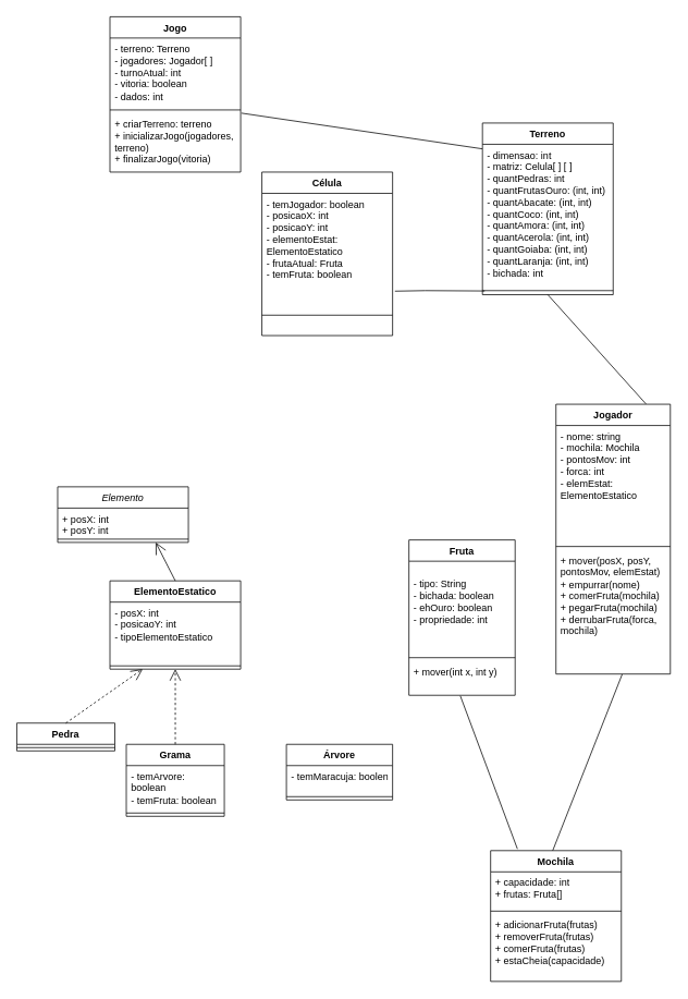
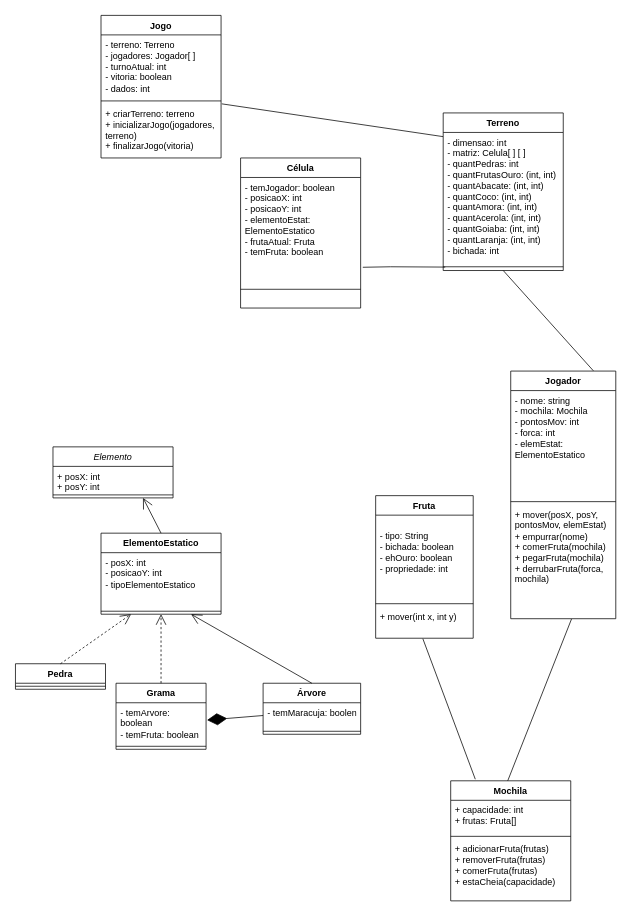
  <mxCell id="0" />
  <mxCell id="1" parent="0" />
  <mxCell id="2" value="Terreno" style="swimlane;fontStyle=1;align=center;verticalAlign=top;childLayout=stackLayout;horizontal=1;startSize=26;horizontalStack=0;resizeParent=1;resizeParentMax=0;resizeLast=0;collapsible=1;marginBottom=0;whiteSpace=wrap;html=1;" vertex="1" parent="1"><mxGeometry x="590" y="150" width="160" height="210" as="geometry" /></mxCell>
  <mxCell id="3" value="- dimensao: int&lt;br&gt;- matriz: Celula[ ] [ ]&lt;div&gt;- quantPedras: int&lt;/div&gt;&lt;div&gt;- quantFrutasOuro: (int, int)&lt;/div&gt;&lt;div&gt;- quantAbacate&lt;span style=&quot;background-color: initial;&quot;&gt;: (int, int)&lt;/span&gt;&lt;/div&gt;&lt;div&gt;- quantCoco:&amp;nbsp;&lt;span style=&quot;background-color: initial;&quot;&gt;(int, int)&lt;/span&gt;&lt;/div&gt;&lt;div&gt;&lt;span style=&quot;background-color: initial;&quot;&gt;- quantAmora&lt;/span&gt;&lt;span style=&quot;background-color: initial;&quot;&gt;: (int, int)&lt;/span&gt;&lt;/div&gt;&lt;div&gt;- quantAcerola&lt;span style=&quot;background-color: initial;&quot;&gt;: (int, int)&lt;/span&gt;&lt;/div&gt;&lt;div&gt;&lt;span style=&quot;background-color: initial;&quot;&gt;- quantGoiaba&lt;/span&gt;&lt;span style=&quot;background-color: initial;&quot;&gt;: (int, int)&lt;/span&gt;&lt;/div&gt;&lt;div&gt;- quantLaranja&lt;span style=&quot;background-color: initial;&quot;&gt;: (int, int)&lt;/span&gt;&lt;/div&gt;&lt;div&gt;&lt;span style=&quot;background-color: initial;&quot;&gt;- bichada&lt;/span&gt;&lt;span style=&quot;background-color: initial;&quot;&gt;: int&lt;/span&gt;&lt;/div&gt;" style="text;strokeColor=none;fillColor=none;align=left;verticalAlign=top;spacingLeft=4;spacingRight=4;overflow=hidden;rotatable=0;points=[[0,0.5],[1,0.5]];portConstraint=eastwest;whiteSpace=wrap;html=1;" vertex="1" parent="2"><mxGeometry y="26" width="160" height="174" as="geometry" /></mxCell>
  <mxCell id="4" value="" style="line;strokeWidth=1;fillColor=none;align=left;verticalAlign=middle;spacingTop=-1;spacingLeft=3;spacingRight=3;rotatable=0;labelPosition=right;points=[];portConstraint=eastwest;strokeColor=inherit;" vertex="1" parent="2"><mxGeometry y="200" width="160" height="10" as="geometry" /></mxCell>
  <mxCell id="5" value="&lt;i style=&quot;font-weight: normal;&quot;&gt;Elemento&lt;/i&gt;" style="swimlane;fontStyle=1;align=center;verticalAlign=top;childLayout=stackLayout;horizontal=1;startSize=26;horizontalStack=0;resizeParent=1;resizeParentMax=0;resizeLast=0;collapsible=1;marginBottom=0;whiteSpace=wrap;html=1;" vertex="1" parent="1"><mxGeometry x="70" y="595" width="160" height="68" as="geometry" /></mxCell>
  <mxCell id="6" value="+ posX: int&lt;div&gt;+ posY: int&lt;/div&gt;" style="text;strokeColor=none;fillColor=none;align=left;verticalAlign=top;spacingLeft=4;spacingRight=4;overflow=hidden;rotatable=0;points=[[0,0.5],[1,0.5]];portConstraint=eastwest;whiteSpace=wrap;html=1;" vertex="1" parent="5"><mxGeometry y="26" width="160" height="34" as="geometry" /></mxCell>
  <mxCell id="7" value="" style="line;strokeWidth=1;fillColor=none;align=left;verticalAlign=middle;spacingTop=-1;spacingLeft=3;spacingRight=3;rotatable=0;labelPosition=right;points=[];portConstraint=eastwest;strokeColor=inherit;" vertex="1" parent="5"><mxGeometry y="60" width="160" height="8" as="geometry" /></mxCell>
  <mxCell id="8" value="Jogador" style="swimlane;fontStyle=1;align=center;verticalAlign=top;childLayout=stackLayout;horizontal=1;startSize=26;horizontalStack=0;resizeParent=1;resizeParentMax=0;resizeLast=0;collapsible=1;marginBottom=0;whiteSpace=wrap;html=1;" vertex="1" parent="1"><mxGeometry x="680" y="494" width="140" height="330" as="geometry" /></mxCell>
  <mxCell id="9" value="- nome: string&lt;div&gt;- mochila: Mochila&lt;br&gt;- pontosMov: int&lt;/div&gt;&lt;div&gt;- forca: int&lt;/div&gt;&lt;div&gt;&lt;div&gt;- elemEstat: ElementoEstatico&lt;/div&gt;&lt;/div&gt;&lt;div&gt;&lt;br&gt;&lt;/div&gt;" style="text;strokeColor=none;fillColor=none;align=left;verticalAlign=top;spacingLeft=4;spacingRight=4;overflow=hidden;rotatable=0;points=[[0,0.5],[1,0.5]];portConstraint=eastwest;whiteSpace=wrap;html=1;" vertex="1" parent="8"><mxGeometry y="26" width="140" height="144" as="geometry" /></mxCell>
  <mxCell id="10" value="" style="line;strokeWidth=1;fillColor=none;align=left;verticalAlign=middle;spacingTop=-1;spacingLeft=3;spacingRight=3;rotatable=0;labelPosition=right;points=[];portConstraint=eastwest;strokeColor=inherit;" vertex="1" parent="8"><mxGeometry y="170" width="140" height="8" as="geometry" /></mxCell>
  <mxCell id="11" value="+ mover(posX, posY, pontosMov, elemEstat)&lt;br&gt;+ empurrar(nome)&lt;br&gt;+ comerFruta(mochila)&lt;br&gt;+ pegarFruta(mochila)&lt;br&gt;+ derrubarFruta(forca, mochila&lt;span style=&quot;background-color: initial;&quot;&gt;)&lt;/span&gt;&lt;div&gt;&lt;div&gt;&lt;div&gt;&lt;br&gt;&lt;/div&gt;&lt;/div&gt;&lt;/div&gt;" style="text;strokeColor=none;fillColor=none;align=left;verticalAlign=top;spacingLeft=4;spacingRight=4;overflow=hidden;rotatable=0;points=[[0,0.5],[1,0.5]];portConstraint=eastwest;whiteSpace=wrap;html=1;" vertex="1" parent="8"><mxGeometry y="178" width="140" height="152" as="geometry" /></mxCell>
  <mxCell id="12" value="Fruta" style="swimlane;fontStyle=1;align=center;verticalAlign=top;childLayout=stackLayout;horizontal=1;startSize=26;horizontalStack=0;resizeParent=1;resizeParentMax=0;resizeLast=0;collapsible=1;marginBottom=0;whiteSpace=wrap;html=1;" vertex="1" parent="1"><mxGeometry x="500" y="660" width="130" height="190" as="geometry" /></mxCell>
  <mxCell id="13" value="&lt;div&gt;&lt;br&gt;&lt;/div&gt;- tipo: String&lt;br&gt;- bichada: boolean&lt;div&gt;- ehOuro: boolean&lt;br&gt;- propriedade: int&lt;div&gt;&lt;br&gt;&lt;/div&gt;&lt;/div&gt;" style="text;strokeColor=none;fillColor=none;align=left;verticalAlign=top;spacingLeft=4;spacingRight=4;overflow=hidden;rotatable=0;points=[[0,0.5],[1,0.5]];portConstraint=eastwest;whiteSpace=wrap;html=1;" vertex="1" parent="12"><mxGeometry y="26" width="130" height="114" as="geometry" /></mxCell>
  <mxCell id="14" value="" style="line;strokeWidth=1;fillColor=none;align=left;verticalAlign=middle;spacingTop=-1;spacingLeft=3;spacingRight=3;rotatable=0;labelPosition=right;points=[];portConstraint=eastwest;strokeColor=inherit;" vertex="1" parent="12"><mxGeometry y="140" width="130" height="8" as="geometry" /></mxCell>
  <mxCell id="15" value="&lt;div&gt;&lt;span style=&quot;background-color: initial;&quot;&gt;+ mover(int x, int y)&lt;/span&gt;&lt;/div&gt;" style="text;strokeColor=none;fillColor=none;align=left;verticalAlign=top;spacingLeft=4;spacingRight=4;overflow=hidden;rotatable=0;points=[[0,0.5],[1,0.5]];portConstraint=eastwest;whiteSpace=wrap;html=1;" vertex="1" parent="12"><mxGeometry y="148" width="130" height="42" as="geometry" /></mxCell>
  <mxCell id="16" value="Mochila" style="swimlane;fontStyle=1;align=center;verticalAlign=top;childLayout=stackLayout;horizontal=1;startSize=26;horizontalStack=0;resizeParent=1;resizeParentMax=0;resizeLast=0;collapsible=1;marginBottom=0;whiteSpace=wrap;html=1;" vertex="1" parent="1"><mxGeometry x="600" y="1040" width="160" height="160" as="geometry" /></mxCell>
  <mxCell id="17" value="+ capacidade: int&lt;br&gt;+ frutas: Fruta[]" style="text;strokeColor=none;fillColor=none;align=left;verticalAlign=top;spacingLeft=4;spacingRight=4;overflow=hidden;rotatable=0;points=[[0,0.5],[1,0.5]];portConstraint=eastwest;whiteSpace=wrap;html=1;" vertex="1" parent="16"><mxGeometry y="26" width="160" height="44" as="geometry" /></mxCell>
  <mxCell id="18" value="" style="line;strokeWidth=1;fillColor=none;align=left;verticalAlign=middle;spacingTop=-1;spacingLeft=3;spacingRight=3;rotatable=0;labelPosition=right;points=[];portConstraint=eastwest;strokeColor=inherit;" vertex="1" parent="16"><mxGeometry y="70" width="160" height="8" as="geometry" /></mxCell>
  <mxCell id="19" value="+ adicionarFruta(frutas)&lt;div&gt;+ removerFruta(frutas)&lt;br&gt;+ comer&lt;span style=&quot;background-color: initial;&quot;&gt;Fruta(frutas)&lt;br&gt;+ estaCheia(capacidade)&lt;/span&gt;&lt;/div&gt;" style="text;strokeColor=none;fillColor=none;align=left;verticalAlign=top;spacingLeft=4;spacingRight=4;overflow=hidden;rotatable=0;points=[[0,0.5],[1,0.5]];portConstraint=eastwest;whiteSpace=wrap;html=1;" vertex="1" parent="16"><mxGeometry y="78" width="160" height="82" as="geometry" /></mxCell>
  <mxCell id="20" value="Jogo" style="swimlane;fontStyle=1;align=center;verticalAlign=top;childLayout=stackLayout;horizontal=1;startSize=26;horizontalStack=0;resizeParent=1;resizeParentMax=0;resizeLast=0;collapsible=1;marginBottom=0;whiteSpace=wrap;html=1;" vertex="1" parent="1"><mxGeometry x="134" y="20" width="160" height="190" as="geometry" /></mxCell>
  <mxCell id="21" value="- terreno: Terreno&lt;div&gt;- jogadores: Jogador[ ]&lt;/div&gt;&lt;div&gt;- turnoAtual: int&lt;/div&gt;&lt;div&gt;- vitoria: boolean&lt;/div&gt;&lt;div&gt;- dados: int&amp;nbsp;&lt;/div&gt;&lt;div&gt;&lt;br&gt;&lt;/div&gt;" style="text;strokeColor=none;fillColor=none;align=left;verticalAlign=top;spacingLeft=4;spacingRight=4;overflow=hidden;rotatable=0;points=[[0,0.5],[1,0.5]];portConstraint=eastwest;whiteSpace=wrap;html=1;" vertex="1" parent="20"><mxGeometry y="26" width="160" height="84" as="geometry" /></mxCell>
  <mxCell id="22" value="" style="line;strokeWidth=1;fillColor=none;align=left;verticalAlign=middle;spacingTop=-1;spacingLeft=3;spacingRight=3;rotatable=0;labelPosition=right;points=[];portConstraint=eastwest;strokeColor=inherit;" vertex="1" parent="20"><mxGeometry y="110" width="160" height="8" as="geometry" /></mxCell>
  <mxCell id="23" value="+ criarTerreno: terreno&lt;div&gt;+ inicializarJogo(jogadores, terreno)&lt;br&gt;&lt;/div&gt;&lt;div&gt;+ finalizarJogo(vitoria)&lt;br&gt;&lt;/div&gt;&lt;div&gt;&lt;br&gt;&lt;/div&gt;" style="text;strokeColor=none;fillColor=none;align=left;verticalAlign=top;spacingLeft=4;spacingRight=4;overflow=hidden;rotatable=0;points=[[0,0.5],[1,0.5]];portConstraint=eastwest;whiteSpace=wrap;html=1;" vertex="1" parent="20"><mxGeometry y="118" width="160" height="72" as="geometry" /></mxCell>
  <mxCell id="24" value="Pedra" style="swimlane;fontStyle=1;align=center;verticalAlign=top;childLayout=stackLayout;horizontal=1;startSize=26;horizontalStack=0;resizeParent=1;resizeParentMax=0;resizeLast=0;collapsible=1;marginBottom=0;whiteSpace=wrap;html=1;" vertex="1" parent="1"><mxGeometry x="20" y="884" width="120" height="34" as="geometry" /></mxCell>
  <mxCell id="25" value="" style="line;strokeWidth=1;fillColor=none;align=left;verticalAlign=middle;spacingTop=-1;spacingLeft=3;spacingRight=3;rotatable=0;labelPosition=right;points=[];portConstraint=eastwest;strokeColor=inherit;" vertex="1" parent="24"><mxGeometry y="26" width="120" height="8" as="geometry" /></mxCell>
  <mxCell id="26" value="Árvore" style="swimlane;fontStyle=1;align=center;verticalAlign=top;childLayout=stackLayout;horizontal=1;startSize=26;horizontalStack=0;resizeParent=1;resizeParentMax=0;resizeLast=0;collapsible=1;marginBottom=0;whiteSpace=wrap;html=1;" vertex="1" parent="1"><mxGeometry x="350" y="910" width="130" height="68" as="geometry" /></mxCell>
  <mxCell id="27" value="&lt;div&gt;- temMaracuja: boolen&lt;/div&gt;" style="text;strokeColor=none;fillColor=none;align=left;verticalAlign=top;spacingLeft=4;spacingRight=4;overflow=hidden;rotatable=0;points=[[0,0.5],[1,0.5]];portConstraint=eastwest;whiteSpace=wrap;html=1;" vertex="1" parent="26"><mxGeometry y="26" width="130" height="34" as="geometry" /></mxCell>
  <mxCell id="28" value="" style="line;strokeWidth=1;fillColor=none;align=left;verticalAlign=middle;spacingTop=-1;spacingLeft=3;spacingRight=3;rotatable=0;labelPosition=right;points=[];portConstraint=eastwest;strokeColor=inherit;" vertex="1" parent="26"><mxGeometry y="60" width="130" height="8" as="geometry" /></mxCell>
  <mxCell id="29" value="Grama" style="swimlane;fontStyle=1;align=center;verticalAlign=top;childLayout=stackLayout;horizontal=1;startSize=26;horizontalStack=0;resizeParent=1;resizeParentMax=0;resizeLast=0;collapsible=1;marginBottom=0;whiteSpace=wrap;html=1;" vertex="1" parent="1"><mxGeometry x="154" y="910" width="120" height="88" as="geometry" /></mxCell>
  <mxCell id="30" value="- temArvore: boolean&lt;div&gt;- temFruta: boolean&lt;/div&gt;" style="text;strokeColor=none;fillColor=none;align=left;verticalAlign=top;spacingLeft=4;spacingRight=4;overflow=hidden;rotatable=0;points=[[0,0.5],[1,0.5]];portConstraint=eastwest;whiteSpace=wrap;html=1;" vertex="1" parent="29"><mxGeometry y="26" width="120" height="54" as="geometry" /></mxCell>
  <mxCell id="31" value="" style="line;strokeWidth=1;fillColor=none;align=left;verticalAlign=middle;spacingTop=-1;spacingLeft=3;spacingRight=3;rotatable=0;labelPosition=right;points=[];portConstraint=eastwest;strokeColor=inherit;" vertex="1" parent="29"><mxGeometry y="80" width="120" height="8" as="geometry" /></mxCell>
  <mxCell id="32" value="" style="endArrow=none;html=1;rounded=0;exitX=1.018;exitY=0.965;exitDx=0;exitDy=0;exitPerimeter=0;entryX=0.017;entryY=0.541;entryDx=0;entryDy=0;entryPerimeter=0;" edge="1" parent="1" source="38" target="4"><mxGeometry width="50" height="50" relative="1" as="geometry"><mxPoint x="422" y="368" as="sourcePoint" /><mxPoint x="642" y="398" as="targetPoint" /><Array as="points"><mxPoint x="520" y="355" /></Array></mxGeometry></mxCell>
  <mxCell id="33" value="" style="endArrow=none;html=1;rounded=0;entryX=0.579;entryY=1.002;entryDx=0;entryDy=0;entryPerimeter=0;exitX=0.475;exitY=0;exitDx=0;exitDy=0;exitPerimeter=0;" edge="1" parent="1" source="16" target="11"><mxGeometry width="50" height="50" relative="1" as="geometry"><mxPoint x="422" y="988" as="sourcePoint" /><mxPoint x="472" y="938" as="targetPoint" /></mxGeometry></mxCell>
  <mxCell id="34" value="" style="endArrow=none;html=1;rounded=0;entryX=0.484;entryY=1.017;entryDx=0;entryDy=0;entryPerimeter=0;exitX=0.205;exitY=-0.013;exitDx=0;exitDy=0;exitPerimeter=0;" edge="1" parent="1" source="16" target="15"><mxGeometry width="50" height="50" relative="1" as="geometry"><mxPoint x="422" y="908" as="sourcePoint" /><mxPoint x="472" y="858" as="targetPoint" /></mxGeometry></mxCell>
  <mxCell id="35" value="" style="endArrow=none;html=1;rounded=0;entryX=1.006;entryY=1.094;entryDx=0;entryDy=0;entryPerimeter=0;exitX=-0.001;exitY=0.032;exitDx=0;exitDy=0;exitPerimeter=0;" edge="1" parent="1" source="3" target="21"><mxGeometry width="50" height="50" relative="1" as="geometry"><mxPoint x="400" y="220" as="sourcePoint" /><mxPoint x="450" y="170" as="targetPoint" /></mxGeometry></mxCell>
  <mxCell id="36" value="" style="endArrow=none;html=1;rounded=0;entryX=0.5;entryY=1;entryDx=0;entryDy=0;exitX=0.787;exitY=-0.001;exitDx=0;exitDy=0;exitPerimeter=0;" edge="1" parent="1" source="8" target="2"><mxGeometry width="50" height="50" relative="1" as="geometry"><mxPoint x="782" y="628" as="sourcePoint" /><mxPoint x="722.96" y="425.34" as="targetPoint" /></mxGeometry></mxCell>
  <mxCell id="37" value="Célula" style="swimlane;fontStyle=1;align=center;verticalAlign=top;childLayout=stackLayout;horizontal=1;startSize=26;horizontalStack=0;resizeParent=1;resizeParentMax=0;resizeLast=0;collapsible=1;marginBottom=0;whiteSpace=wrap;html=1;" vertex="1" parent="1"><mxGeometry x="320" y="210" width="160" height="200" as="geometry" /></mxCell>
  <mxCell id="38" value="&lt;div&gt;- temJogador: boolean&lt;/div&gt;&lt;div&gt;- posicaoX: int&lt;/div&gt;&lt;div&gt;- posicaoY: int&lt;br&gt;- elementoEstat: ElementoEstatico&lt;/div&gt;&lt;div&gt;- frutaAtual: Fruta&lt;br&gt;&lt;/div&gt;&lt;div&gt;- temFruta: boolean&lt;/div&gt;" style="text;strokeColor=none;fillColor=none;align=left;verticalAlign=top;spacingLeft=4;spacingRight=4;overflow=hidden;rotatable=0;points=[[0,0.5],[1,0.5]];portConstraint=eastwest;whiteSpace=wrap;html=1;" vertex="1" parent="37"><mxGeometry y="26" width="160" height="124" as="geometry" /></mxCell>
  <mxCell id="39" value="" style="line;strokeWidth=1;fillColor=none;align=left;verticalAlign=middle;spacingTop=-1;spacingLeft=3;spacingRight=3;rotatable=0;labelPosition=right;points=[];portConstraint=eastwest;strokeColor=inherit;" vertex="1" parent="37"><mxGeometry y="150" width="160" height="50" as="geometry" /></mxCell>
  <mxCell id="40" value="ElementoEstatico" style="swimlane;fontStyle=1;align=center;verticalAlign=top;childLayout=stackLayout;horizontal=1;startSize=26;horizontalStack=0;resizeParent=1;resizeParentMax=0;resizeLast=0;collapsible=1;marginBottom=0;whiteSpace=wrap;html=1;" vertex="1" parent="1"><mxGeometry x="134" y="710" width="160" height="108" as="geometry" /></mxCell>
  <mxCell id="41" value="- posX: int&lt;div&gt;- posicaoY: int&lt;/div&gt;&lt;div&gt;- tipoElementoEstatico&lt;/div&gt;" style="text;strokeColor=none;fillColor=none;align=left;verticalAlign=top;spacingLeft=4;spacingRight=4;overflow=hidden;rotatable=0;points=[[0,0.5],[1,0.5]];portConstraint=eastwest;whiteSpace=wrap;html=1;" vertex="1" parent="40"><mxGeometry y="26" width="160" height="74" as="geometry" /></mxCell>
  <mxCell id="42" value="" style="line;strokeWidth=1;fillColor=none;align=left;verticalAlign=middle;spacingTop=-1;spacingLeft=3;spacingRight=3;rotatable=0;labelPosition=right;points=[];portConstraint=eastwest;strokeColor=inherit;" vertex="1" parent="40"><mxGeometry y="100" width="160" height="8" as="geometry" /></mxCell>
  <mxCell id="43" value="" style="endArrow=open;endFill=1;endSize=12;html=1;rounded=0;exitX=0.5;exitY=0;exitDx=0;exitDy=0;entryX=0.75;entryY=1;entryDx=0;entryDy=0;" edge="1" parent="1" source="40" target="5"><mxGeometry width="160" relative="1" as="geometry"><mxPoint x="270" y="790" as="sourcePoint" /><mxPoint x="430" y="790" as="targetPoint" /></mxGeometry></mxCell>
  <mxCell id="44" value="" style="endArrow=open;endFill=1;endSize=12;html=1;rounded=0;exitX=0.5;exitY=0;exitDx=0;exitDy=0;entryX=0.25;entryY=1;entryDx=0;entryDy=0;dashed=1;" edge="1" parent="1" source="24" target="40"><mxGeometry width="160" relative="1" as="geometry"><mxPoint x="170" y="790" as="sourcePoint" /><mxPoint x="330" y="790" as="targetPoint" /></mxGeometry></mxCell>
  <mxCell id="45" value="" style="endArrow=open;endFill=1;endSize=12;html=1;rounded=0;exitX=0.5;exitY=0;exitDx=0;exitDy=0;entryX=0.5;entryY=1;entryDx=0;entryDy=0;dashed=1;" edge="1" parent="1" source="29" target="40"><mxGeometry width="160" relative="1" as="geometry"><mxPoint x="170" y="790" as="sourcePoint" /><mxPoint x="330" y="790" as="targetPoint" /></mxGeometry></mxCell>
+ <mxCell id="46" value="" style="endArrow=open;endFill=1;endSize=12;html=1;rounded=0;exitX=0.5;exitY=0;exitDx=0;exitDy=0;entryX=0.75;entryY=1;entryDx=0;entryDy=0;" edge="1" parent="1" source="26" target="40"><mxGeometry width="160" relative="1" as="geometry"><mxPoint x="170" y="790" as="sourcePoint" /><mxPoint x="330" y="790" as="targetPoint" /></mxGeometry></mxCell>
+ <mxCell id="47" value="" style="endArrow=diamondThin;endFill=1;endSize=24;html=1;rounded=0;entryX=1.011;entryY=0.428;entryDx=0;entryDy=0;entryPerimeter=0;exitX=0;exitY=0.5;exitDx=0;exitDy=0;" edge="1" parent="1" source="27" target="30"><mxGeometry width="160" relative="1" as="geometry"><mxPoint x="340" y="1010" as="sourcePoint" /><mxPoint x="500" y="1010" as="targetPoint" /></mxGeometry></mxCell>
